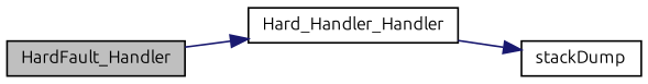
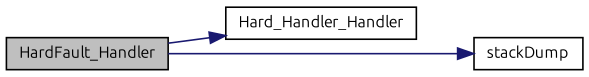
  digraph {
    fontname=Ubuntu
    rankdir=LR
    node [color=black fillcolor=white fontname=Ubuntu fontsize=10 shape=record style=filled]
    edge [color=midnightblue fontname=Ubuntu fontsize=10 labelfontname=Helvetica labelfontsize=10 style=solid]
    n1 [fillcolor=grey75 fontcolor=black height=0.2 label=HardFault_Handler width=0.4]
    n2 [height=0.2 label=Hard_Handler_Handler width=0.4]
    n3 [height=0.2 label=stackDump width=0.4]
    n1 -> n2
-   n2 -> n3
+   n1 -> n3
  }
